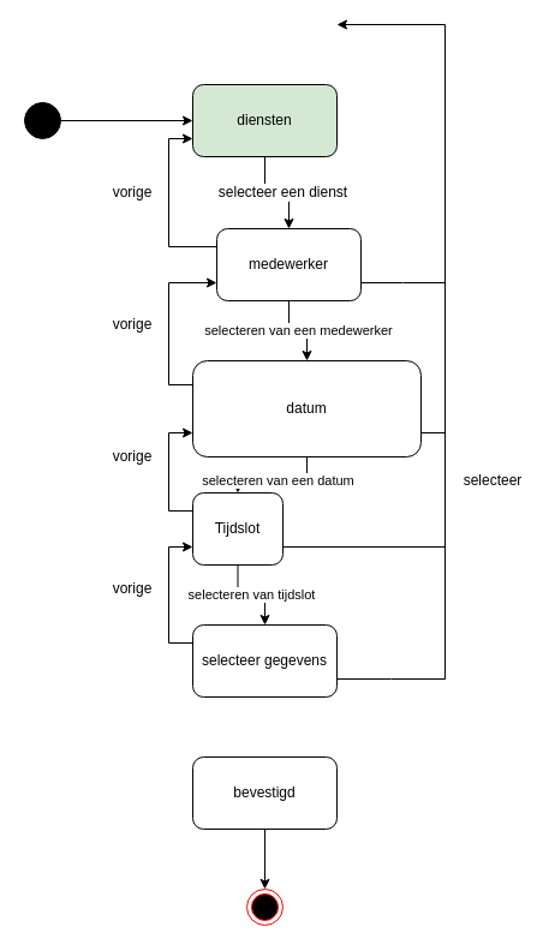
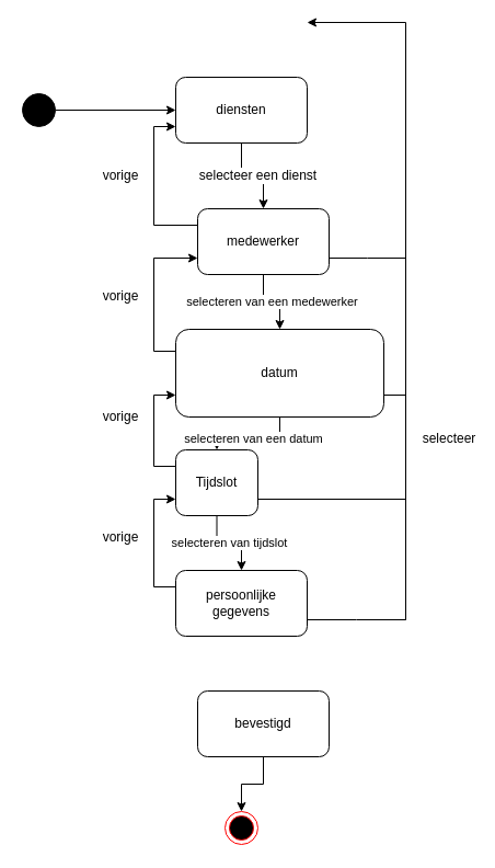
  <mxCell id="0" />
  <mxCell id="1" parent="0" />
  <mxCell id="2" style="edgeStyle=orthogonalEdgeStyle;rounded=0;orthogonalLoop=1;jettySize=auto;html=1;exitX=1;exitY=0.5;exitDx=0;exitDy=0;" parent="1" source="3" target="6" edge="1"><mxGeometry relative="1" as="geometry" /></mxCell>
  <mxCell id="3" value="" style="ellipse;whiteSpace=wrap;html=1;aspect=fixed;fillColor=#000000;" parent="1" vertex="1"><mxGeometry x="20" y="85" width="30" height="30" as="geometry" /></mxCell>
  <mxCell id="4" style="edgeStyle=orthogonalEdgeStyle;rounded=0;orthogonalLoop=1;jettySize=auto;html=1;exitX=0.5;exitY=1;exitDx=0;exitDy=0;entryX=0.5;entryY=0;entryDx=0;entryDy=0;" parent="1" source="6" target="10" edge="1"><mxGeometry relative="1" as="geometry" /></mxCell>
  <mxCell id="5" value="selecteer een dienst" style="text;html=1;align=center;verticalAlign=middle;resizable=0;points=[];;labelBackgroundColor=#ffffff;" parent="4" vertex="1" connectable="0"><mxGeometry x="0.1" y="1" relative="1" as="geometry"><mxPoint as="offset" /></mxGeometry></mxCell>
- <mxCell id="6" value="diensten" style="rounded=1;whiteSpace=wrap;html=1;fillColor=#d5e8d4;" parent="1" vertex="1"><mxGeometry x="160" y="70" width="120" height="60" as="geometry" /></mxCell>
+ <mxCell id="6" value="diensten" style="rounded=1;whiteSpace=wrap;html=1;fillColor=#FFFFFF;" parent="1" vertex="1"><mxGeometry x="160" y="70" width="120" height="60" as="geometry" /></mxCell>
  <mxCell id="7" value="selecteren van een medewerker" style="edgeStyle=orthogonalEdgeStyle;rounded=0;orthogonalLoop=1;jettySize=auto;html=1;exitX=0.5;exitY=1;exitDx=0;exitDy=0;entryX=0.5;entryY=0;entryDx=0;entryDy=0;" parent="1" source="10" target="14" edge="1"><mxGeometry relative="1" as="geometry" /></mxCell>
  <mxCell id="8" style="edgeStyle=orthogonalEdgeStyle;rounded=0;orthogonalLoop=1;jettySize=auto;html=1;exitX=1;exitY=0.75;exitDx=0;exitDy=0;endArrow=none;endFill=0;" parent="1" source="10" edge="1"><mxGeometry relative="1" as="geometry"><mxPoint x="370" y="235" as="targetPoint" /></mxGeometry></mxCell>
  <mxCell id="9" style="edgeStyle=orthogonalEdgeStyle;rounded=0;orthogonalLoop=1;jettySize=auto;html=1;exitX=0;exitY=0.25;exitDx=0;exitDy=0;entryX=0;entryY=0.75;entryDx=0;entryDy=0;endArrow=classic;endFill=1;" parent="1" source="10" target="6" edge="1"><mxGeometry relative="1" as="geometry" /></mxCell>
  <mxCell id="10" value="medewerker" style="rounded=1;whiteSpace=wrap;html=1;fillColor=#FFFFFF;" parent="1" vertex="1"><mxGeometry x="180" y="190" width="120" height="60" as="geometry" /></mxCell>
  <mxCell id="11" value="selecteren van een datum" style="edgeStyle=orthogonalEdgeStyle;rounded=0;orthogonalLoop=1;jettySize=auto;html=1;exitX=0.5;exitY=1;exitDx=0;exitDy=0;entryX=0.5;entryY=0;entryDx=0;entryDy=0;" parent="1" source="14" target="18" edge="1"><mxGeometry relative="1" as="geometry" /></mxCell>
  <mxCell id="12" style="edgeStyle=orthogonalEdgeStyle;rounded=0;orthogonalLoop=1;jettySize=auto;html=1;exitX=1;exitY=0.75;exitDx=0;exitDy=0;endArrow=none;endFill=0;" parent="1" source="14" edge="1"><mxGeometry relative="1" as="geometry"><mxPoint x="370" y="345" as="targetPoint" /></mxGeometry></mxCell>
  <mxCell id="13" style="edgeStyle=orthogonalEdgeStyle;rounded=0;orthogonalLoop=1;jettySize=auto;html=1;exitX=0;exitY=0.25;exitDx=0;exitDy=0;entryX=0;entryY=0.75;entryDx=0;entryDy=0;endArrow=classic;endFill=1;" parent="1" source="14" target="10" edge="1"><mxGeometry relative="1" as="geometry" /></mxCell>
  <mxCell id="14" value="datum" style="rounded=1;whiteSpace=wrap;html=1;fillColor=#FFFFFF;" parent="1" vertex="1"><mxGeometry x="160" y="300" width="190" height="80" as="geometry" /></mxCell>
  <mxCell id="15" value="selecteren van tijdslot" style="edgeStyle=orthogonalEdgeStyle;rounded=0;orthogonalLoop=1;jettySize=auto;html=1;exitX=0.5;exitY=1;exitDx=0;exitDy=0;" parent="1" source="18" target="21" edge="1"><mxGeometry relative="1" as="geometry" /></mxCell>
  <mxCell id="16" style="edgeStyle=orthogonalEdgeStyle;rounded=0;orthogonalLoop=1;jettySize=auto;html=1;exitX=1;exitY=0.75;exitDx=0;exitDy=0;endArrow=none;endFill=0;" parent="1" source="18" edge="1"><mxGeometry relative="1" as="geometry"><mxPoint x="370" y="455" as="targetPoint" /></mxGeometry></mxCell>
  <mxCell id="17" style="edgeStyle=orthogonalEdgeStyle;rounded=0;orthogonalLoop=1;jettySize=auto;html=1;exitX=0;exitY=0.25;exitDx=0;exitDy=0;entryX=0;entryY=0.75;entryDx=0;entryDy=0;endArrow=classic;endFill=1;" parent="1" source="18" target="14" edge="1"><mxGeometry relative="1" as="geometry" /></mxCell>
  <mxCell id="18" value="Tijdslot" style="rounded=1;whiteSpace=wrap;html=1;fillColor=#FFFFFF;" parent="1" vertex="1"><mxGeometry x="160" y="410" width="75" height="60" as="geometry" /></mxCell>
  <mxCell id="19" style="edgeStyle=orthogonalEdgeStyle;rounded=0;orthogonalLoop=1;jettySize=auto;html=1;exitX=1;exitY=0.75;exitDx=0;exitDy=0;endArrow=none;endFill=0;" parent="1" source="21" edge="1"><mxGeometry relative="1" as="geometry"><mxPoint x="370" y="565" as="targetPoint" /></mxGeometry></mxCell>
  <mxCell id="20" style="edgeStyle=orthogonalEdgeStyle;rounded=0;orthogonalLoop=1;jettySize=auto;html=1;exitX=0;exitY=0.25;exitDx=0;exitDy=0;entryX=0;entryY=0.75;entryDx=0;entryDy=0;endArrow=classic;endFill=1;" parent="1" source="21" target="18" edge="1"><mxGeometry relative="1" as="geometry" /></mxCell>
- <mxCell id="21" value="selecteer gegevens" style="rounded=1;whiteSpace=wrap;html=1;fillColor=#FFFFFF;" parent="1" vertex="1"><mxGeometry x="160" y="520" width="120" height="60" as="geometry" /></mxCell>
+ <mxCell id="21" value="persoonlijke gegevens" style="rounded=1;whiteSpace=wrap;html=1;fillColor=#FFFFFF;" parent="1" vertex="1"><mxGeometry x="160" y="520" width="120" height="60" as="geometry" /></mxCell>
  <mxCell id="22" style="edgeStyle=orthogonalEdgeStyle;rounded=0;orthogonalLoop=1;jettySize=auto;html=1;" parent="1" edge="1"><mxGeometry relative="1" as="geometry"><mxPoint x="280" y="20" as="targetPoint" /><Array as="points"><mxPoint x="370" y="565" /><mxPoint x="370" y="20" /><mxPoint x="280" y="20" /></Array><mxPoint x="370" y="480" as="sourcePoint" /></mxGeometry></mxCell>
  <mxCell id="23" style="edgeStyle=orthogonalEdgeStyle;rounded=0;orthogonalLoop=1;jettySize=auto;html=1;exitX=0.5;exitY=1;exitDx=0;exitDy=0;entryX=0.5;entryY=0;entryDx=0;entryDy=0;endArrow=classic;endFill=1;" parent="1" source="24" target="30" edge="1"><mxGeometry relative="1" as="geometry" /></mxCell>
- <mxCell id="24" value="bevestigd" style="rounded=1;whiteSpace=wrap;html=1;fillColor=#FFFFFF;" parent="1" vertex="1"><mxGeometry x="160" y="630" width="120" height="60" as="geometry" /></mxCell>
+ <mxCell id="24" value="bevestigd" style="rounded=1;whiteSpace=wrap;html=1;fillColor=#FFFFFF;" parent="1" vertex="1"><mxGeometry x="180" y="630" width="120" height="60" as="geometry" /></mxCell>
  <mxCell id="25" value="vorige" style="text;html=1;strokeColor=none;fillColor=none;align=center;verticalAlign=middle;whiteSpace=wrap;rounded=0;" parent="1" vertex="1"><mxGeometry x="90" y="480" width="40" height="20" as="geometry" /></mxCell>
  <mxCell id="26" value="vorige" style="text;html=1;strokeColor=none;fillColor=none;align=center;verticalAlign=middle;whiteSpace=wrap;rounded=0;" parent="1" vertex="1"><mxGeometry x="90" y="370" width="40" height="20" as="geometry" /></mxCell>
  <mxCell id="27" value="vorige" style="text;html=1;strokeColor=none;fillColor=none;align=center;verticalAlign=middle;whiteSpace=wrap;rounded=0;" parent="1" vertex="1"><mxGeometry x="90" y="260" width="40" height="20" as="geometry" /></mxCell>
  <mxCell id="28" value="vorige" style="text;html=1;strokeColor=none;fillColor=none;align=center;verticalAlign=middle;whiteSpace=wrap;rounded=0;" parent="1" vertex="1"><mxGeometry x="90" y="150" width="40" height="20" as="geometry" /></mxCell>
  <mxCell id="29" value="selecteer" style="text;html=1;strokeColor=none;fillColor=none;align=center;verticalAlign=middle;whiteSpace=wrap;rounded=0;" parent="1" vertex="1"><mxGeometry x="390" y="390" width="40" height="20" as="geometry" /></mxCell>
  <mxCell id="30" value="" style="ellipse;html=1;shape=endState;fillColor=#000000;strokeColor=#ff0000;" parent="1" vertex="1"><mxGeometry x="205" y="740" width="30" height="30" as="geometry" /></mxCell>
